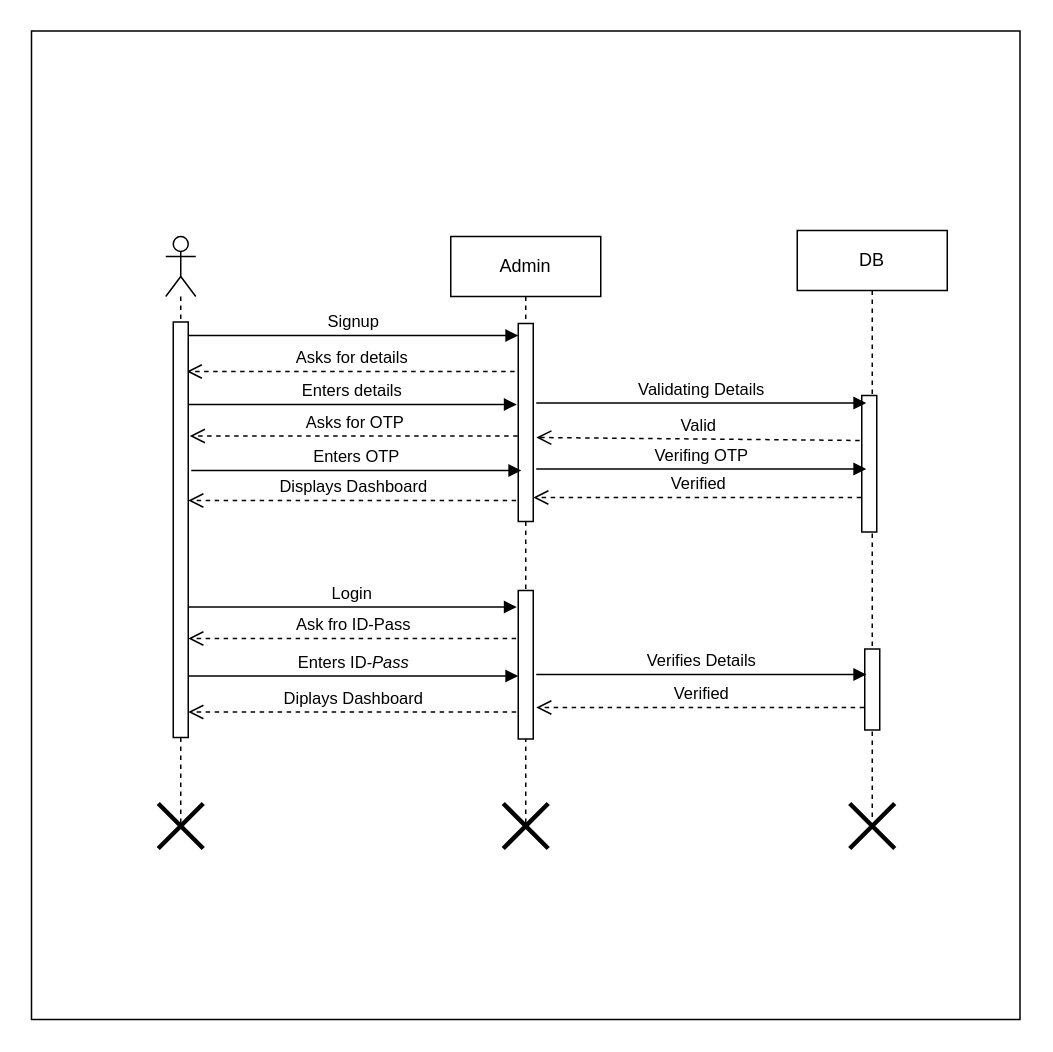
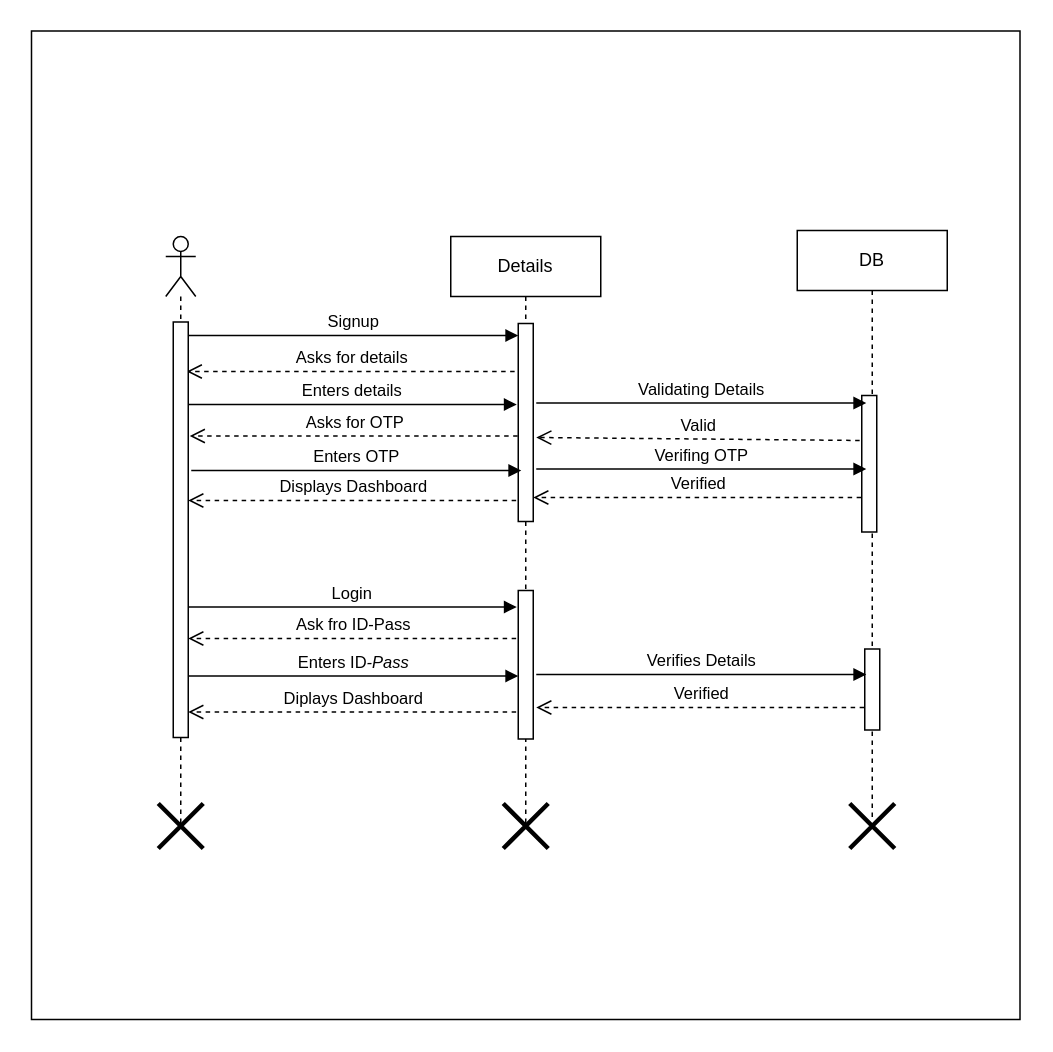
  <mxCell id="0" />
  <mxCell id="1" parent="0" />
  <mxCell id="2" value="" style="whiteSpace=wrap;html=1;aspect=fixed;" parent="1" vertex="1"><mxGeometry x="20.5" y="20" width="659" height="659" as="geometry" /></mxCell>
- <mxCell id="3" value="Admin" style="shape=umlLifeline;perimeter=lifelinePerimeter;whiteSpace=wrap;html=1;container=1;dropTarget=0;collapsible=0;recursiveResize=0;outlineConnect=0;portConstraint=eastwest;newEdgeStyle={&quot;curved&quot;:0,&quot;rounded&quot;:0};" parent="1" vertex="1"><mxGeometry x="300" y="157" width="100" height="393" as="geometry" /></mxCell>
+ <mxCell id="3" value="Details" style="shape=umlLifeline;perimeter=lifelinePerimeter;whiteSpace=wrap;html=1;container=1;dropTarget=0;collapsible=0;recursiveResize=0;outlineConnect=0;portConstraint=eastwest;newEdgeStyle={&quot;curved&quot;:0,&quot;rounded&quot;:0};" parent="1" vertex="1"><mxGeometry x="300" y="157" width="100" height="393" as="geometry" /></mxCell>
  <mxCell id="4" value="" style="html=1;points=[[0,0,0,0,5],[0,1,0,0,-5],[1,0,0,0,5],[1,1,0,0,-5]];perimeter=orthogonalPerimeter;outlineConnect=0;targetShapes=umlLifeline;portConstraint=eastwest;newEdgeStyle={&quot;curved&quot;:0,&quot;rounded&quot;:0};" parent="3" vertex="1"><mxGeometry x="45" y="58" width="10" height="132" as="geometry" /></mxCell>
  <mxCell id="5" value="" style="html=1;points=[[0,0,0,0,5],[0,1,0,0,-5],[1,0,0,0,5],[1,1,0,0,-5]];perimeter=orthogonalPerimeter;outlineConnect=0;targetShapes=umlLifeline;portConstraint=eastwest;newEdgeStyle={&quot;curved&quot;:0,&quot;rounded&quot;:0};" parent="3" vertex="1"><mxGeometry x="45" y="236" width="10" height="99" as="geometry" /></mxCell>
  <mxCell id="6" value="DB" style="shape=umlLifeline;perimeter=lifelinePerimeter;whiteSpace=wrap;html=1;container=1;dropTarget=0;collapsible=0;recursiveResize=0;outlineConnect=0;portConstraint=eastwest;newEdgeStyle={&quot;curved&quot;:0,&quot;rounded&quot;:0};" parent="1" vertex="1"><mxGeometry x="531" y="153" width="100" height="393" as="geometry" /></mxCell>
  <mxCell id="7" value="" style="html=1;points=[[0,0,0,0,5],[0,1,0,0,-5],[1,0,0,0,5],[1,1,0,0,-5]];perimeter=orthogonalPerimeter;outlineConnect=0;targetShapes=umlLifeline;portConstraint=eastwest;newEdgeStyle={&quot;curved&quot;:0,&quot;rounded&quot;:0};" parent="6" vertex="1"><mxGeometry x="43" y="110" width="10" height="91" as="geometry" /></mxCell>
  <mxCell id="8" value="" style="html=1;points=[[0,0,0,0,5],[0,1,0,0,-5],[1,0,0,0,5],[1,1,0,0,-5]];perimeter=orthogonalPerimeter;outlineConnect=0;targetShapes=umlLifeline;portConstraint=eastwest;newEdgeStyle={&quot;curved&quot;:0,&quot;rounded&quot;:0};" parent="6" vertex="1"><mxGeometry x="45" y="279" width="10" height="54" as="geometry" /></mxCell>
  <mxCell id="9" value="Signup" style="html=1;verticalAlign=bottom;endArrow=block;curved=0;rounded=0;entryX=0;entryY=0;entryDx=0;entryDy=5;entryPerimeter=0;exitX=1;exitY=0;exitDx=0;exitDy=5;exitPerimeter=0;" parent="1" edge="1"><mxGeometry width="80" relative="1" as="geometry"><mxPoint x="125" y="223" as="sourcePoint" /><mxPoint x="345" y="223" as="targetPoint" /></mxGeometry></mxCell>
  <mxCell id="10" value="Asks for details" style="html=1;verticalAlign=bottom;endArrow=open;dashed=1;endSize=8;curved=0;rounded=0;exitX=-0.14;exitY=0.297;exitDx=0;exitDy=0;exitPerimeter=0;" parent="1" edge="1"><mxGeometry relative="1" as="geometry"><mxPoint x="342.6" y="247" as="sourcePoint" /><mxPoint x="124" y="247" as="targetPoint" /></mxGeometry></mxCell>
  <mxCell id="11" value="Enters details" style="html=1;verticalAlign=bottom;endArrow=block;curved=0;rounded=0;entryX=0;entryY=0;entryDx=0;entryDy=5;entryPerimeter=0;exitX=1;exitY=0;exitDx=0;exitDy=5;exitPerimeter=0;" parent="1" edge="1"><mxGeometry width="80" relative="1" as="geometry"><mxPoint x="124" y="269" as="sourcePoint" /><mxPoint x="344" y="269" as="targetPoint" /></mxGeometry></mxCell>
  <mxCell id="12" value="Verified" style="html=1;verticalAlign=bottom;endArrow=open;dashed=1;endSize=8;curved=0;rounded=0;exitX=-0.14;exitY=0.297;exitDx=0;exitDy=0;exitPerimeter=0;" parent="1" edge="1"><mxGeometry relative="1" as="geometry"><mxPoint x="573.6" y="331" as="sourcePoint" /><mxPoint x="355" y="331" as="targetPoint" /></mxGeometry></mxCell>
  <mxCell id="13" value="Login" style="html=1;verticalAlign=bottom;endArrow=block;curved=0;rounded=0;entryX=0;entryY=0;entryDx=0;entryDy=5;entryPerimeter=0;exitX=1;exitY=0;exitDx=0;exitDy=5;exitPerimeter=0;" parent="1" edge="1"><mxGeometry width="80" relative="1" as="geometry"><mxPoint x="124" y="404" as="sourcePoint" /><mxPoint x="344" y="404" as="targetPoint" /></mxGeometry></mxCell>
  <mxCell id="14" value="Ask fro ID-Pass" style="html=1;verticalAlign=bottom;endArrow=open;dashed=1;endSize=8;curved=0;rounded=0;exitX=-0.14;exitY=0.297;exitDx=0;exitDy=0;exitPerimeter=0;" parent="1" edge="1"><mxGeometry relative="1" as="geometry"><mxPoint x="343.6" y="425" as="sourcePoint" /><mxPoint x="125" y="425" as="targetPoint" /></mxGeometry></mxCell>
  <mxCell id="15" value="Enters ID&lt;i&gt;-Pass&lt;/i&gt;" style="html=1;verticalAlign=bottom;endArrow=block;curved=0;rounded=0;entryX=0;entryY=0;entryDx=0;entryDy=5;entryPerimeter=0;exitX=1;exitY=0;exitDx=0;exitDy=5;exitPerimeter=0;" parent="1" edge="1"><mxGeometry width="80" relative="1" as="geometry"><mxPoint x="125" y="450" as="sourcePoint" /><mxPoint x="345" y="450" as="targetPoint" /></mxGeometry></mxCell>
  <mxCell id="16" value="Verifies Details" style="html=1;verticalAlign=bottom;endArrow=block;curved=0;rounded=0;entryX=0;entryY=0;entryDx=0;entryDy=5;entryPerimeter=0;exitX=1;exitY=0;exitDx=0;exitDy=5;exitPerimeter=0;" parent="1" edge="1"><mxGeometry width="80" relative="1" as="geometry"><mxPoint x="357" y="449" as="sourcePoint" /><mxPoint x="577" y="449" as="targetPoint" /></mxGeometry></mxCell>
  <mxCell id="17" value="Verified" style="html=1;verticalAlign=bottom;endArrow=open;dashed=1;endSize=8;curved=0;rounded=0;exitX=-0.14;exitY=0.297;exitDx=0;exitDy=0;exitPerimeter=0;" parent="1" edge="1"><mxGeometry relative="1" as="geometry"><mxPoint x="575.6" y="471" as="sourcePoint" /><mxPoint x="357" y="471" as="targetPoint" /></mxGeometry></mxCell>
  <mxCell id="18" value="Diplays Dashboard" style="html=1;verticalAlign=bottom;endArrow=open;dashed=1;endSize=8;curved=0;rounded=0;exitX=-0.14;exitY=0.297;exitDx=0;exitDy=0;exitPerimeter=0;" parent="1" edge="1"><mxGeometry relative="1" as="geometry"><mxPoint x="343.6" y="474" as="sourcePoint" /><mxPoint x="125" y="474" as="targetPoint" /></mxGeometry></mxCell>
  <mxCell id="19" value="Displays Dashboard" style="html=1;verticalAlign=bottom;endArrow=open;dashed=1;endSize=8;curved=0;rounded=0;exitX=-0.14;exitY=0.297;exitDx=0;exitDy=0;exitPerimeter=0;" parent="1" edge="1"><mxGeometry relative="1" as="geometry"><mxPoint x="343.6" y="333" as="sourcePoint" /><mxPoint x="125" y="333" as="targetPoint" /></mxGeometry></mxCell>
  <mxCell id="20" value="" style="shape=umlDestroy;whiteSpace=wrap;html=1;strokeWidth=3;targetShapes=umlLifeline;" parent="1" vertex="1"><mxGeometry x="566" y="535" width="30" height="30" as="geometry" /></mxCell>
  <mxCell id="21" value="" style="shape=umlDestroy;whiteSpace=wrap;html=1;strokeWidth=3;targetShapes=umlLifeline;" parent="1" vertex="1"><mxGeometry x="335" y="535" width="30" height="30" as="geometry" /></mxCell>
  <mxCell id="22" value="" style="shape=umlDestroy;whiteSpace=wrap;html=1;strokeWidth=3;targetShapes=umlLifeline;" parent="1" vertex="1"><mxGeometry x="105" y="535" width="30" height="30" as="geometry" /></mxCell>
  <mxCell id="23" value="Validating Details" style="html=1;verticalAlign=bottom;endArrow=block;curved=0;rounded=0;entryX=0;entryY=0;entryDx=0;entryDy=5;entryPerimeter=0;exitX=1;exitY=0;exitDx=0;exitDy=5;exitPerimeter=0;" parent="1" edge="1"><mxGeometry width="80" relative="1" as="geometry"><mxPoint x="357" y="268" as="sourcePoint" /><mxPoint x="577" y="268" as="targetPoint" /></mxGeometry></mxCell>
  <mxCell id="24" value="Valid" style="html=1;verticalAlign=bottom;endArrow=open;dashed=1;endSize=8;curved=0;rounded=0;exitX=-0.14;exitY=0.297;exitDx=0;exitDy=0;exitPerimeter=0;" parent="1" edge="1"><mxGeometry relative="1" as="geometry"><mxPoint x="572.6" y="293" as="sourcePoint" /><mxPoint x="357" y="291" as="targetPoint" /></mxGeometry></mxCell>
  <mxCell id="25" value="" style="shape=umlLifeline;perimeter=lifelinePerimeter;whiteSpace=wrap;html=1;container=1;dropTarget=0;collapsible=0;recursiveResize=0;outlineConnect=0;portConstraint=eastwest;newEdgeStyle={&quot;curved&quot;:0,&quot;rounded&quot;:0};participant=umlActor;" parent="1" vertex="1"><mxGeometry x="110" y="157" width="20" height="393" as="geometry" /></mxCell>
  <mxCell id="26" value="" style="html=1;points=[[0,0,0,0,5],[0,1,0,0,-5],[1,0,0,0,5],[1,1,0,0,-5]];perimeter=orthogonalPerimeter;outlineConnect=0;targetShapes=umlLifeline;portConstraint=eastwest;newEdgeStyle={&quot;curved&quot;:0,&quot;rounded&quot;:0};" parent="25" vertex="1"><mxGeometry x="5" y="57" width="10" height="277" as="geometry" /></mxCell>
  <mxCell id="27" value="Asks for OTP" style="html=1;verticalAlign=bottom;endArrow=open;dashed=1;endSize=8;curved=0;rounded=0;exitX=-0.14;exitY=0.297;exitDx=0;exitDy=0;exitPerimeter=0;" parent="1" edge="1"><mxGeometry relative="1" as="geometry"><mxPoint x="344.6" y="290" as="sourcePoint" /><mxPoint x="126" y="290" as="targetPoint" /></mxGeometry></mxCell>
  <mxCell id="28" value="Enters OTP" style="html=1;verticalAlign=bottom;endArrow=block;curved=0;rounded=0;entryX=0;entryY=0;entryDx=0;entryDy=5;entryPerimeter=0;exitX=1;exitY=0;exitDx=0;exitDy=5;exitPerimeter=0;" edge="1" parent="1"><mxGeometry width="80" relative="1" as="geometry"><mxPoint x="127" y="313" as="sourcePoint" /><mxPoint x="347" y="313" as="targetPoint" /></mxGeometry></mxCell>
  <mxCell id="29" value="Verifing OTP" style="html=1;verticalAlign=bottom;endArrow=block;curved=0;rounded=0;entryX=0;entryY=0;entryDx=0;entryDy=5;entryPerimeter=0;exitX=1;exitY=0;exitDx=0;exitDy=5;exitPerimeter=0;" edge="1" parent="1"><mxGeometry width="80" relative="1" as="geometry"><mxPoint x="357" y="312" as="sourcePoint" /><mxPoint x="577" y="312" as="targetPoint" /></mxGeometry></mxCell>
